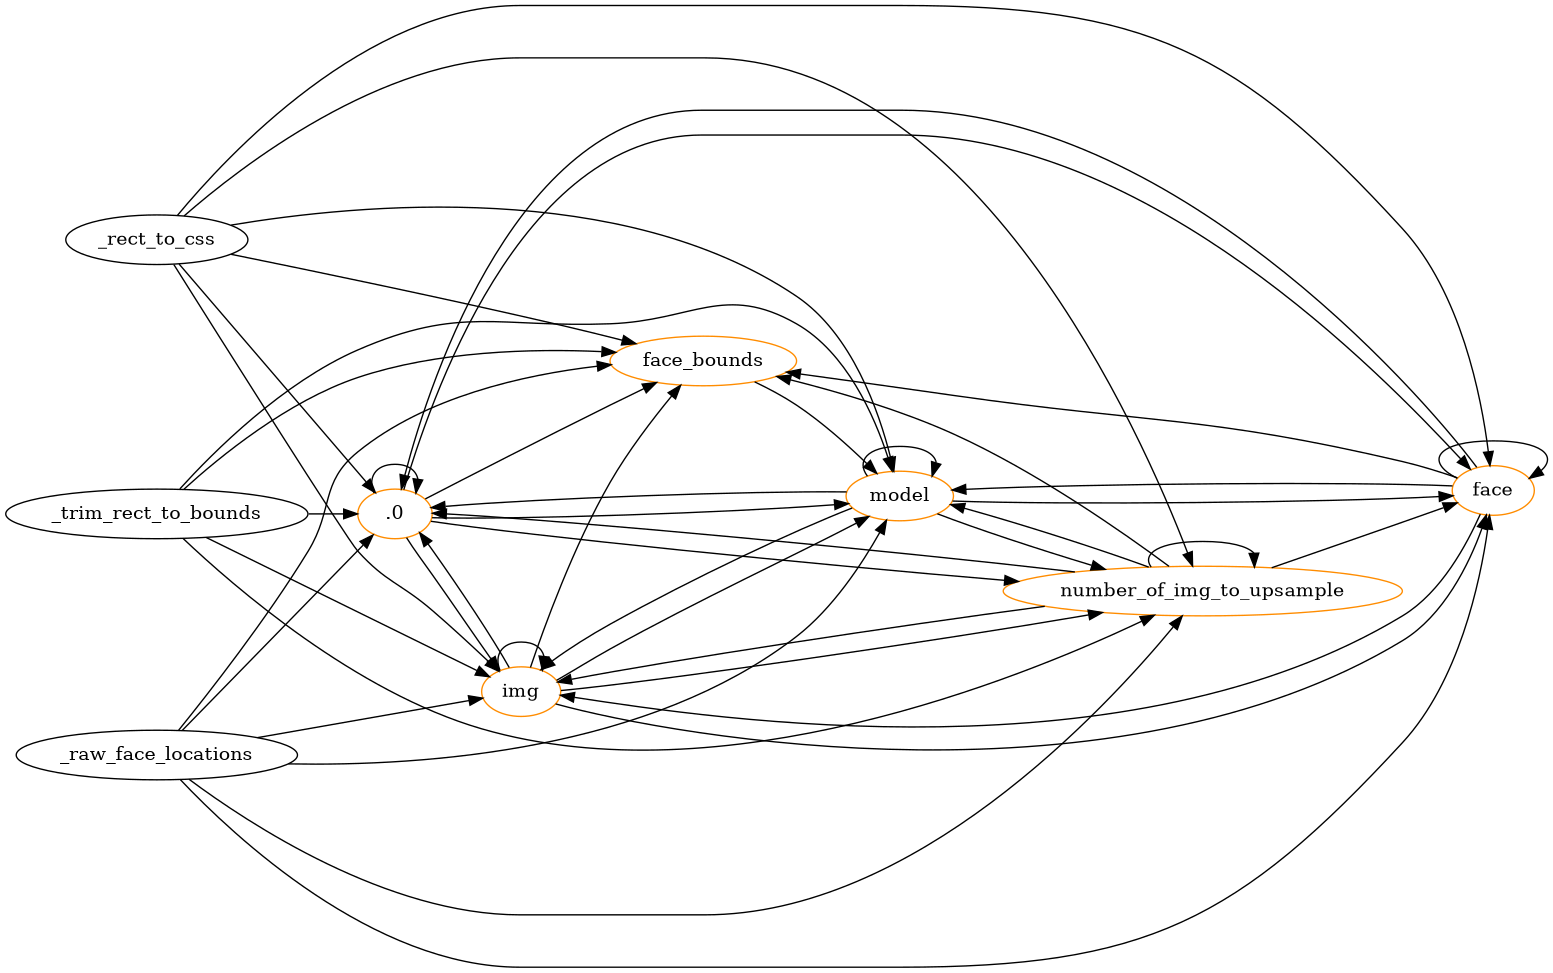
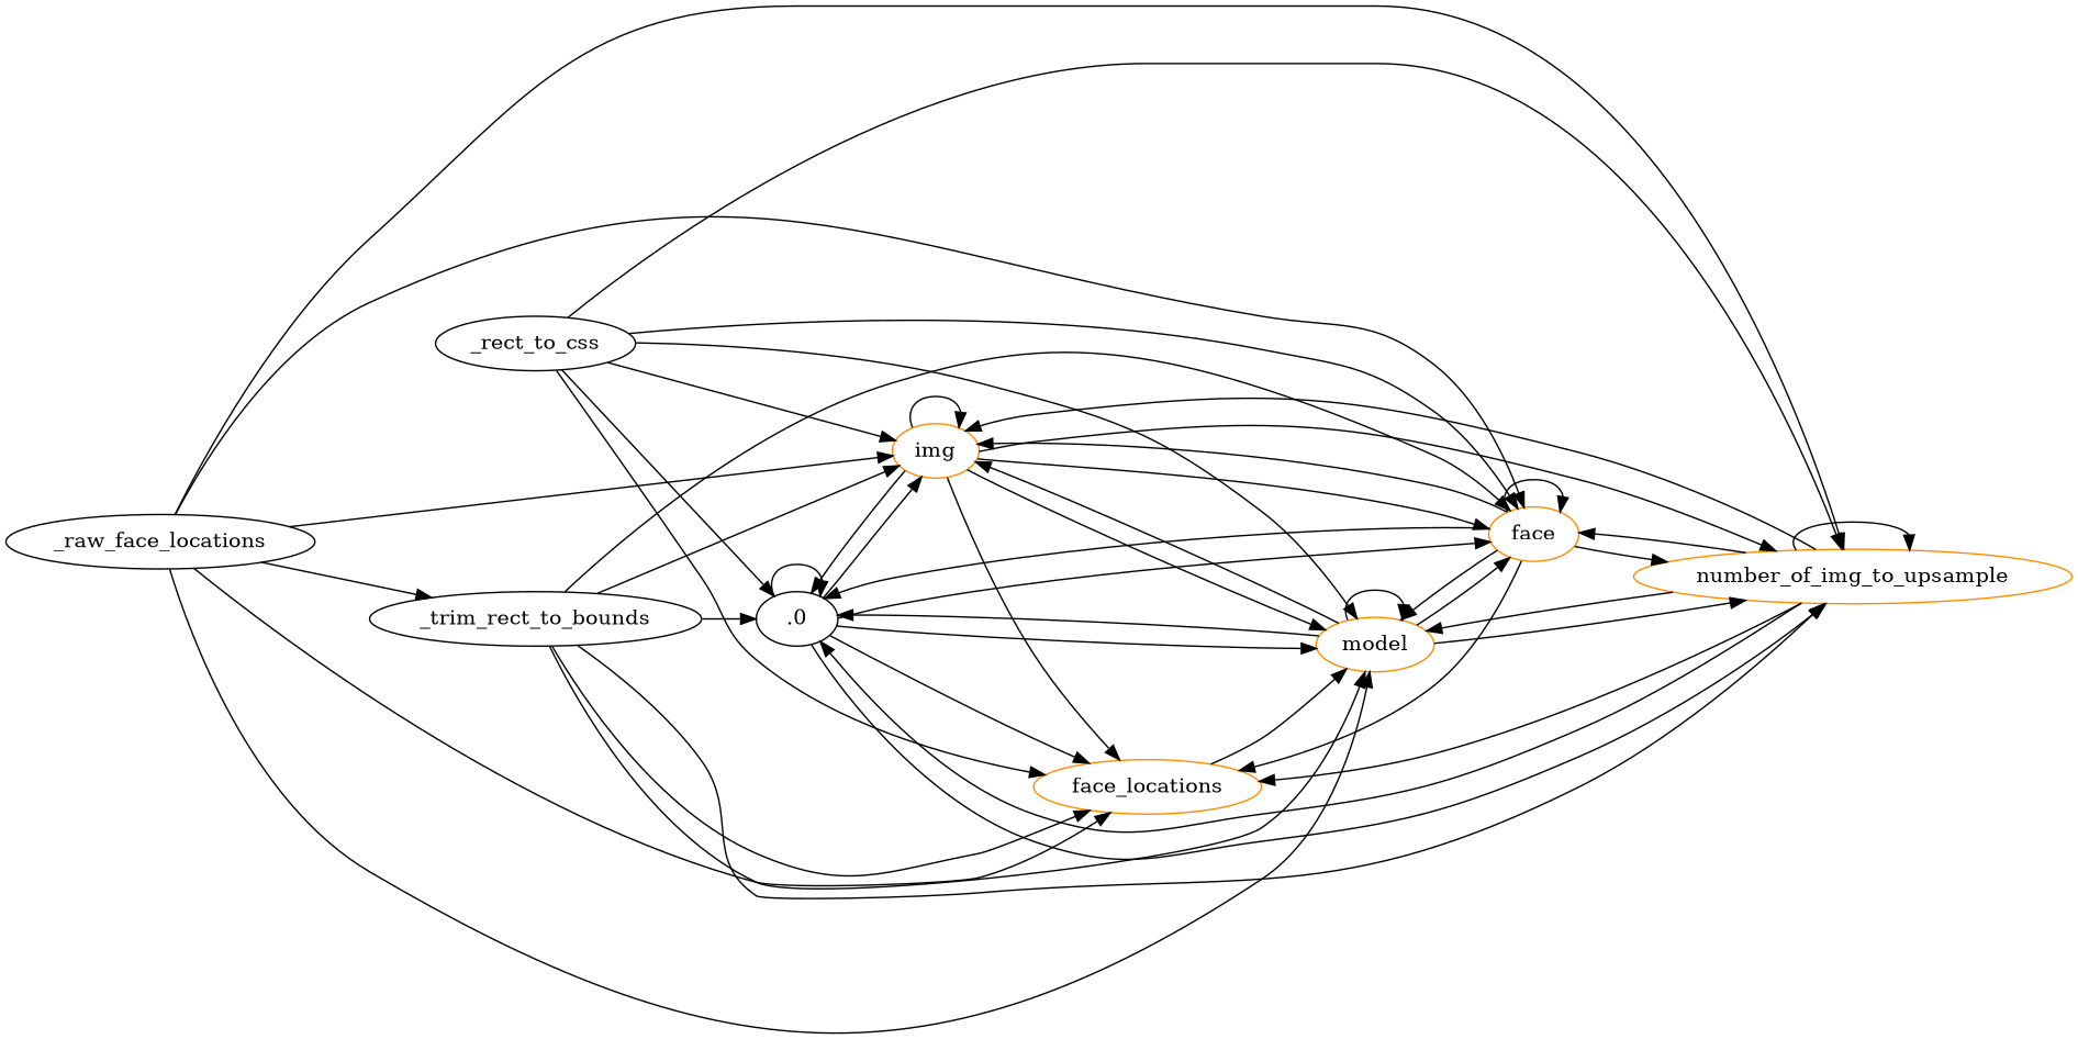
  strict digraph {
    rankdir=LR
    node [color=darkorange]
-   .0
+   .0 [color=black]
    img
    n3 [label=number_of_img_to_upsample]
    face
    model
-   face_locations [label=face_bounds]
+   face_locations
    _rect_to_css [color=black]
    n8 [color=black label=_trim_rect_to_bounds]
    _raw_face_locations [color=black]
    .0 -> .0
    .0 -> img
    .0 -> n3
    .0 -> face
    .0 -> model
    .0 -> face_locations
    img -> .0
    img -> img
    img -> n3
    img -> face
    img -> model
    img -> face_locations
    n3 -> .0
    n3 -> img
    n3 -> n3
    n3 -> face
    n3 -> model
    n3 -> face_locations
    face -> .0
    face -> img
+   face -> n3
    face -> face
    face -> model
    face -> face_locations
    model -> .0
    model -> img
    model -> n3
    model -> face
    model -> model
    face_locations -> model
    _rect_to_css -> .0
    _rect_to_css -> img
    _rect_to_css -> n3
    _rect_to_css -> face
    _rect_to_css -> model
    _rect_to_css -> face_locations
    n8 -> .0
    n8 -> img
    n8 -> n3
+   n8 -> face
    n8 -> model
    n8 -> face_locations
-   _raw_face_locations -> .0
+   _raw_face_locations -> n8
    _raw_face_locations -> img
    _raw_face_locations -> n3
    _raw_face_locations -> face
    _raw_face_locations -> model
    _raw_face_locations -> face_locations
  }
